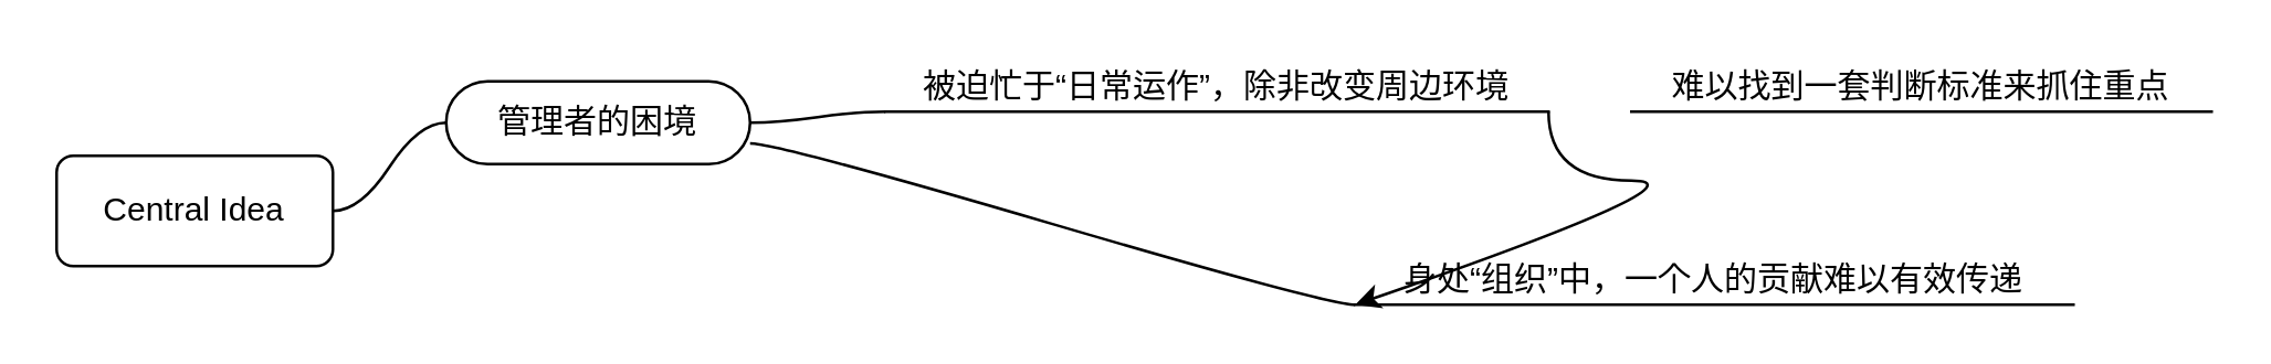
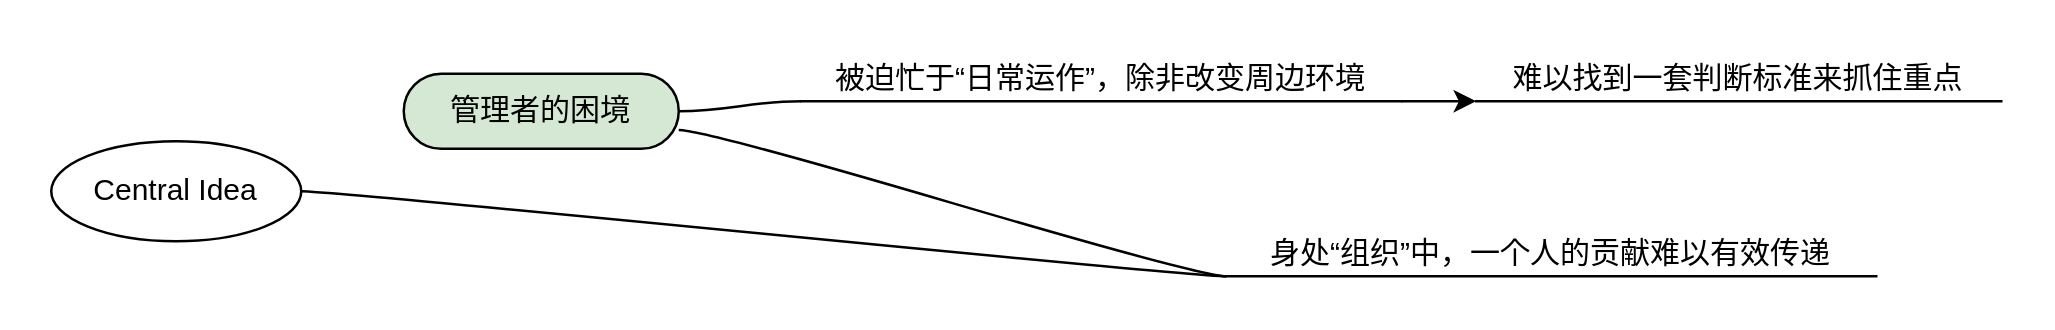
  <mxCell id="0" />
  <mxCell id="1" parent="0" />
- <mxCell id="2" value="Central Idea" style="whiteSpace=wrap;html=1;align=center;container=1;recursiveResize=0;treeFolding=1;treeMoving=1;rounded=1;" vertex="1" parent="1"><mxGeometry x="20" y="56" width="100" height="40" as="geometry" /></mxCell>
- <mxCell id="3" value="管理者的困境" style="whiteSpace=wrap;html=1;rounded=1;arcSize=50;align=center;verticalAlign=middle;container=1;recursiveResize=0;strokeWidth=1;autosize=1;spacing=4;treeFolding=1;treeMoving=1;" vertex="1" parent="1"><mxGeometry x="161" y="29" width="110" height="30" as="geometry" /></mxCell>
- <mxCell id="4" value="" style="edgeStyle=entityRelationEdgeStyle;startArrow=none;endArrow=none;segment=10;curved=1;exitX=1;exitY=0.5;exitDx=0;exitDy=0;" edge="1" target="3" parent="1" source="2"><mxGeometry relative="1" as="geometry"><mxPoint x="130" y="70" as="sourcePoint" /></mxGeometry></mxCell>
- <mxCell id="5" style="edgeStyle=orthogonalEdgeStyle;curved=1;rounded=0;orthogonalLoop=1;jettySize=auto;html=1;exitX=1;exitY=1;exitDx=0;exitDy=0;" edge="1" parent="1" source="6" target="9"><mxGeometry relative="1" as="geometry" /></mxCell>
+ <mxCell id="2" value="Central Idea" style="ellipse;whiteSpace=wrap;html=1;align=center;container=1;recursiveResize=0;treeFolding=1;treeMoving=1;" vertex="1" parent="1"><mxGeometry x="20" y="56" width="100" height="40" as="geometry" /></mxCell>
+ <mxCell id="3" value="管理者的困境" style="whiteSpace=wrap;html=1;rounded=1;arcSize=50;align=center;verticalAlign=middle;container=1;recursiveResize=0;strokeWidth=1;autosize=1;spacing=4;treeFolding=1;treeMoving=1;fillColor=#d5e8d4;" vertex="1" parent="1"><mxGeometry x="161" y="29" width="110" height="30" as="geometry" /></mxCell>
+ <mxCell id="4" value="" style="edgeStyle=entityRelationEdgeStyle;startArrow=none;endArrow=none;segment=10;curved=1;exitX=1;exitY=0.5;exitDx=0;exitDy=0;" edge="1" target="9" parent="1" source="2"><mxGeometry relative="1" as="geometry"><mxPoint x="130" y="70" as="sourcePoint" /></mxGeometry></mxCell>
+ <mxCell id="5" style="edgeStyle=orthogonalEdgeStyle;curved=1;rounded=0;orthogonalLoop=1;jettySize=auto;html=1;exitX=1;exitY=1;exitDx=0;exitDy=0;entryX=0;entryY=1;entryDx=0;entryDy=0;" edge="1" parent="1" source="6" target="7"><mxGeometry relative="1" as="geometry" /></mxCell>
  <mxCell id="6" value="被迫忙于“日常运作”，除非改变周边环境" style="whiteSpace=wrap;html=1;shape=partialRectangle;top=0;left=0;bottom=1;right=0;points=[[0,1],[1,1]];strokeColor=#000000;fillColor=none;align=center;verticalAlign=bottom;routingCenterY=0.5;snapToPoint=1;container=1;recursiveResize=0;autosize=1;treeFolding=1;treeMoving=1;" vertex="1" parent="1"><mxGeometry x="320" y="20" width="240" height="20" as="geometry" /></mxCell>
  <mxCell id="7" value="难以找到一套判断标准来抓住重点" style="whiteSpace=wrap;html=1;shape=partialRectangle;top=0;left=0;bottom=1;right=0;points=[[0,1],[1,1]];strokeColor=#000000;fillColor=none;align=center;verticalAlign=bottom;routingCenterY=0.5;snapToPoint=1;container=1;recursiveResize=0;autosize=1;treeFolding=1;treeMoving=1;" vertex="1" parent="1"><mxGeometry x="590" y="20" width="210" height="20" as="geometry" /></mxCell>
  <mxCell id="8" value="" style="edgeStyle=entityRelationEdgeStyle;startArrow=none;endArrow=none;segment=10;curved=1;exitX=1;exitY=0.5;exitDx=0;exitDy=0;" edge="1" target="6" parent="1" source="3"><mxGeometry relative="1" as="geometry"><mxPoint x="320" y="99" as="sourcePoint" /></mxGeometry></mxCell>
  <mxCell id="9" value="身处“组织”中，一个人的贡献难以有效传递" style="whiteSpace=wrap;html=1;shape=partialRectangle;top=0;left=0;bottom=1;right=0;points=[[0,1],[1,1]];strokeColor=#000000;fillColor=none;align=center;verticalAlign=bottom;routingCenterY=0.5;snapToPoint=1;container=1;recursiveResize=0;autosize=1;treeFolding=1;treeMoving=1;" vertex="1" parent="1"><mxGeometry x="490" y="90" width="260" height="20" as="geometry" /></mxCell>
  <mxCell id="10" value="" style="edgeStyle=entityRelationEdgeStyle;startArrow=none;endArrow=none;segment=10;curved=1;exitX=1;exitY=0.75;exitDx=0;exitDy=0;" edge="1" target="9" parent="1" source="3"><mxGeometry relative="1" as="geometry"><mxPoint x="450" y="150" as="sourcePoint" /></mxGeometry></mxCell>
